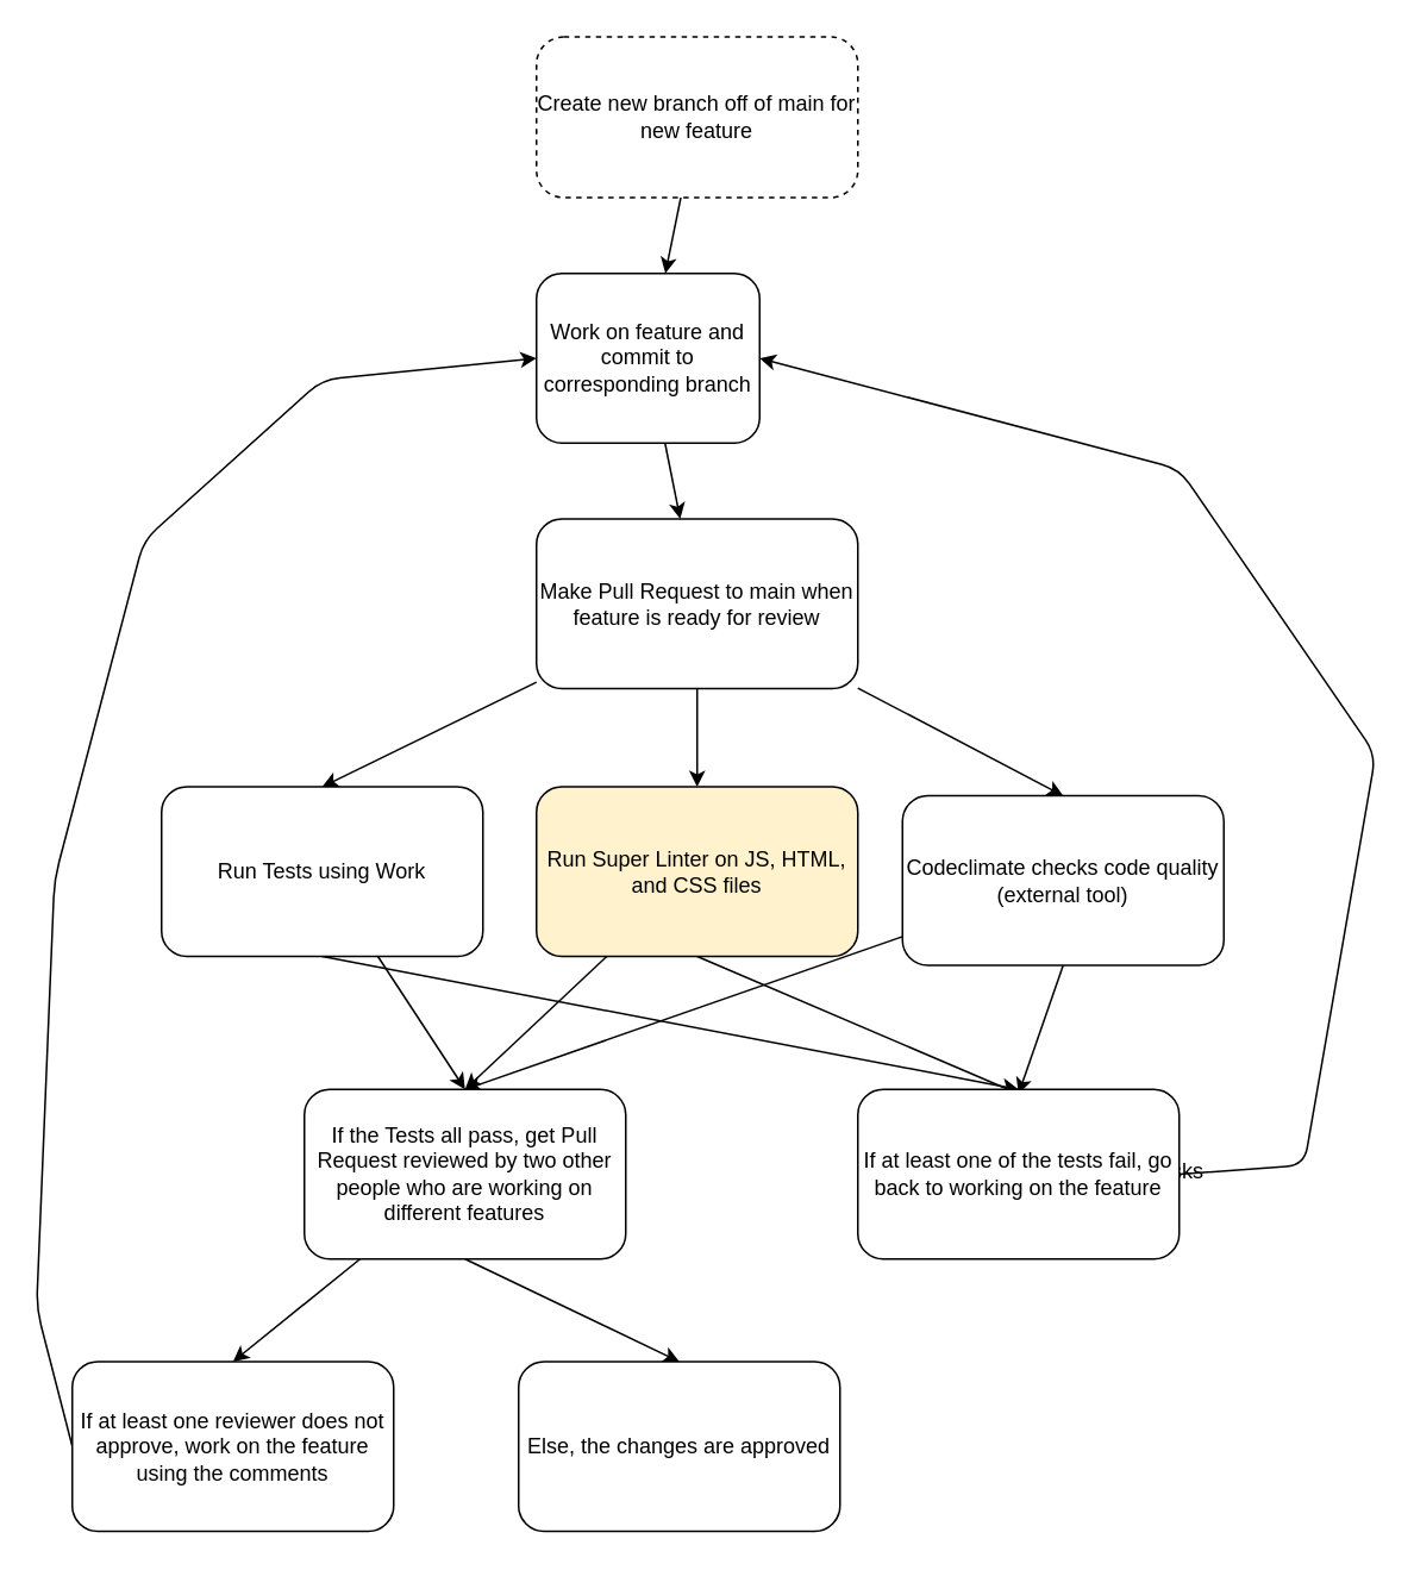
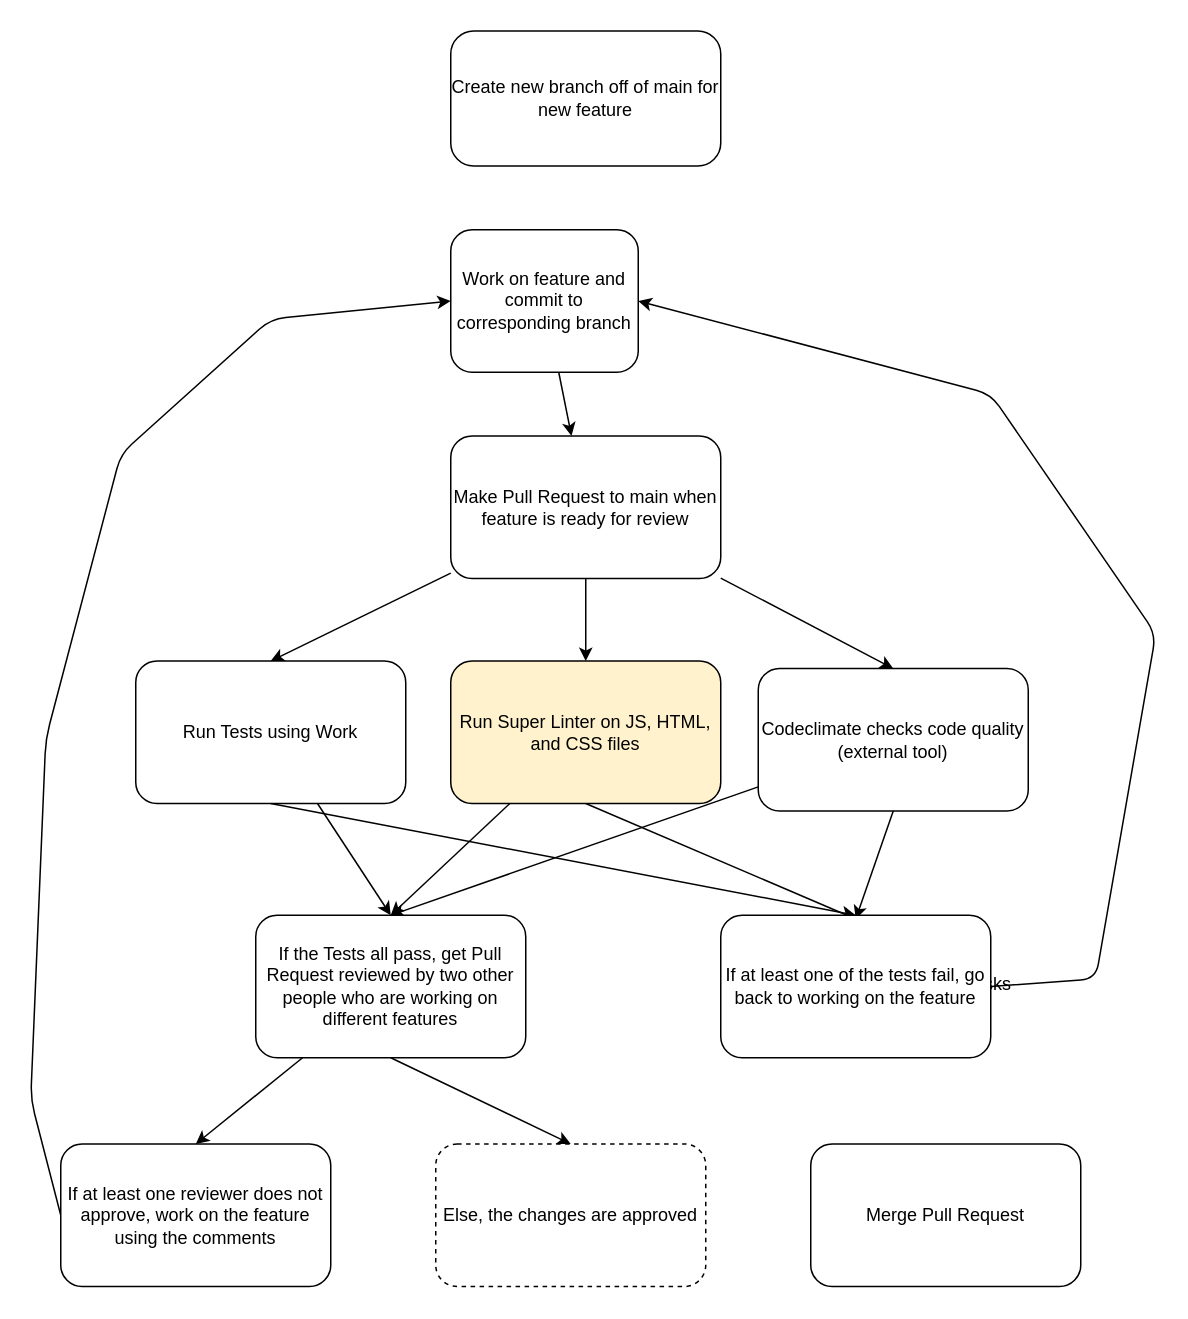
  <mxCell id="0" />
  <mxCell id="1" parent="0" />
- <mxCell id="2" style="edgeStyle=none;html=1;" edge="1" parent="1" source="3" target="5"><mxGeometry relative="1" as="geometry" /></mxCell>
- <mxCell id="3" value="Create new branch off of main for new feature" style="rounded=1;whiteSpace=wrap;html=1;arcSize=17;dashed=1;" vertex="1" parent="1"><mxGeometry x="300" y="20" width="180" height="90" as="geometry" /></mxCell>
+ <mxCell id="3" value="Create new branch off of main for new feature" style="rounded=1;whiteSpace=wrap;html=1;arcSize=17;" vertex="1" parent="1"><mxGeometry x="300" y="20" width="180" height="90" as="geometry" /></mxCell>
  <mxCell id="4" style="edgeStyle=none;html=1;" edge="1" parent="1" source="5" target="9"><mxGeometry relative="1" as="geometry" /></mxCell>
  <mxCell id="5" value="Work on feature and commit to corresponding branch" style="rounded=1;whiteSpace=wrap;html=1;" vertex="1" parent="1"><mxGeometry x="300" y="152.5" width="125" height="95" as="geometry" /></mxCell>
  <mxCell id="6" style="edgeStyle=none;html=1;entryX=0.5;entryY=0;entryDx=0;entryDy=0;" edge="1" parent="1" source="9" target="15"><mxGeometry relative="1" as="geometry" /></mxCell>
  <mxCell id="7" style="edgeStyle=none;html=1;entryX=0.5;entryY=0;entryDx=0;entryDy=0;" edge="1" parent="1" source="9" target="18"><mxGeometry relative="1" as="geometry" /></mxCell>
  <mxCell id="8" style="edgeStyle=none;html=1;entryX=0.5;entryY=0;entryDx=0;entryDy=0;" edge="1" parent="1" source="9" target="12"><mxGeometry relative="1" as="geometry" /></mxCell>
  <mxCell id="9" value="Make Pull Request to main when feature is ready for review" style="rounded=1;whiteSpace=wrap;html=1;" vertex="1" parent="1"><mxGeometry x="300" y="290" width="180" height="95" as="geometry" /></mxCell>
  <mxCell id="10" style="edgeStyle=none;html=1;entryX=0.5;entryY=0;entryDx=0;entryDy=0;" edge="1" parent="1" source="12" target="21"><mxGeometry relative="1" as="geometry" /></mxCell>
  <mxCell id="11" style="edgeStyle=none;html=1;exitX=0.5;exitY=1;exitDx=0;exitDy=0;" edge="1" parent="1" source="12"><mxGeometry relative="1" as="geometry"><mxPoint x="570" y="612" as="targetPoint" /></mxGeometry></mxCell>
  <mxCell id="12" value="Codeclimate checks code quality (external tool)" style="rounded=1;whiteSpace=wrap;html=1;" vertex="1" parent="1"><mxGeometry x="505" y="445" width="180" height="95" as="geometry" /></mxCell>
  <mxCell id="13" style="edgeStyle=none;html=1;entryX=0.5;entryY=0;entryDx=0;entryDy=0;" edge="1" parent="1" source="15" target="21"><mxGeometry relative="1" as="geometry" /></mxCell>
  <mxCell id="14" style="edgeStyle=none;html=1;exitX=0.5;exitY=1;exitDx=0;exitDy=0;entryX=0.5;entryY=0;entryDx=0;entryDy=0;" edge="1" parent="1" source="15" target="26"><mxGeometry relative="1" as="geometry" /></mxCell>
  <mxCell id="15" value="Run Tests using Work" style="rounded=1;whiteSpace=wrap;html=1;" vertex="1" parent="1"><mxGeometry x="90" y="440" width="180" height="95" as="geometry" /></mxCell>
  <mxCell id="16" style="edgeStyle=none;html=1;entryX=0.5;entryY=0;entryDx=0;entryDy=0;" edge="1" parent="1" source="18" target="21"><mxGeometry relative="1" as="geometry"><mxPoint x="390" y="610" as="targetPoint" /></mxGeometry></mxCell>
  <mxCell id="17" style="edgeStyle=none;html=1;exitX=0.5;exitY=1;exitDx=0;exitDy=0;" edge="1" parent="1" source="18"><mxGeometry relative="1" as="geometry"><mxPoint x="570" y="612" as="targetPoint" /></mxGeometry></mxCell>
  <mxCell id="18" value="Run Super Linter on JS, HTML, and CSS files" style="rounded=1;whiteSpace=wrap;html=1;fillColor=#fff2cc;" vertex="1" parent="1"><mxGeometry x="300" y="440" width="180" height="95" as="geometry" /></mxCell>
  <mxCell id="19" style="edgeStyle=none;html=1;entryX=0.5;entryY=0;entryDx=0;entryDy=0;" edge="1" parent="1" source="21" target="28"><mxGeometry relative="1" as="geometry" /></mxCell>
  <mxCell id="20" style="edgeStyle=none;html=1;exitX=0.5;exitY=1;exitDx=0;exitDy=0;entryX=0.5;entryY=0;entryDx=0;entryDy=0;" edge="1" parent="1" source="21" target="29"><mxGeometry relative="1" as="geometry" /></mxCell>
  <mxCell id="21" value="If the Tests all pass, get Pull Request reviewed by two other people who are working on different features" style="rounded=1;whiteSpace=wrap;html=1;" vertex="1" parent="1"><mxGeometry x="170" y="609.5" width="180" height="95" as="geometry" /></mxCell>
+ <mxCell id="22" value="Merge Pull Request" style="rounded=1;whiteSpace=wrap;html=1;" vertex="1" parent="1"><mxGeometry x="540" y="762" width="180" height="95" as="geometry" /></mxCell>
  <mxCell id="23" value="add-tasks" style="text;whiteSpace=wrap;html=1;" vertex="1" parent="1"><mxGeometry x="620" y="642" width="80" height="30" as="geometry" /></mxCell>
  <mxCell id="24" value="add-tasks" style="text;whiteSpace=wrap;html=1;" vertex="1" parent="1"><mxGeometry x="580" y="672" width="80" height="30" as="geometry" /></mxCell>
  <mxCell id="25" style="edgeStyle=none;html=1;exitX=1;exitY=0.5;exitDx=0;exitDy=0;entryX=1;entryY=0.5;entryDx=0;entryDy=0;" edge="1" parent="1" source="26" target="5"><mxGeometry relative="1" as="geometry"><Array as="points"><mxPoint x="730" y="652" /><mxPoint x="770" y="422" /><mxPoint x="660" y="262" /></Array></mxGeometry></mxCell>
  <mxCell id="26" value="If at least one of the tests fail, go back to working on the feature" style="rounded=1;whiteSpace=wrap;html=1;" vertex="1" parent="1"><mxGeometry x="480" y="609.5" width="180" height="95" as="geometry" /></mxCell>
  <mxCell id="27" style="edgeStyle=none;html=1;exitX=0;exitY=0.5;exitDx=0;exitDy=0;entryX=0;entryY=0.5;entryDx=0;entryDy=0;" edge="1" parent="1" source="28" target="5"><mxGeometry relative="1" as="geometry"><Array as="points"><mxPoint x="20" y="732" /><mxPoint x="30" y="492" /><mxPoint x="80" y="302" /><mxPoint x="180" y="212" /></Array></mxGeometry></mxCell>
  <mxCell id="28" value="If at least one reviewer does not approve, work on the feature using the comments" style="rounded=1;whiteSpace=wrap;html=1;" vertex="1" parent="1"><mxGeometry x="40" y="762" width="180" height="95" as="geometry" /></mxCell>
- <mxCell id="29" value="Else, the changes are approved" style="rounded=1;whiteSpace=wrap;html=1;" vertex="1" parent="1"><mxGeometry x="290" y="762" width="180" height="95" as="geometry" /></mxCell>
+ <mxCell id="29" value="Else, the changes are approved" style="rounded=1;whiteSpace=wrap;html=1;dashed=1;" vertex="1" parent="1"><mxGeometry x="290" y="762" width="180" height="95" as="geometry" /></mxCell>
